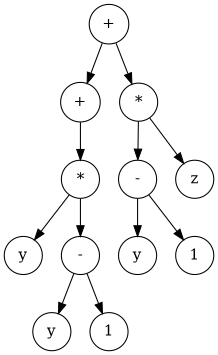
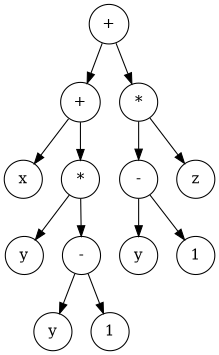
  digraph {
    ranksep=0.5
    node [shape=circle]
    n1 [label="+"]
+   x
    n3 [label="*"]
    "+"
    "*"
    n6 [label=y]
    n7 [label="-"]
    n8 [label=y]
    n9 [label=1]
    "-"
    z
    y
    1
+   n1 -> x
    n1 -> n3
    n3 -> n6
    n3 -> n7
    "+" -> n1
    "+" -> "*"
    "*" -> "-"
    "*" -> z
    n7 -> n8
    n7 -> n9
    "-" -> y
    "-" -> 1
  }
